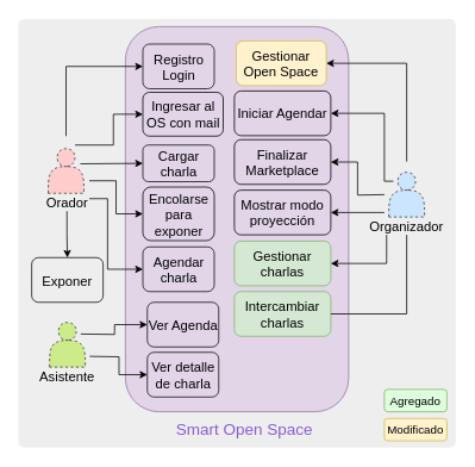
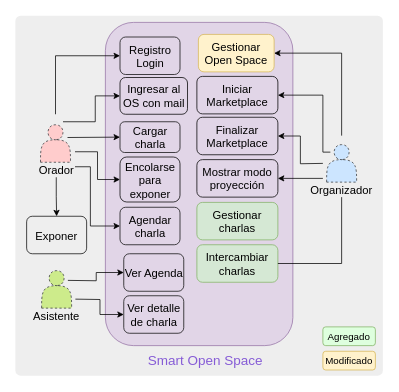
  <mxCell id="0" />
  <mxCell id="1" parent="0" />
  <mxCell id="2" value="" style="rounded=1;whiteSpace=wrap;html=1;absoluteArcSize=1;arcSize=14;strokeWidth=2;shadow=0;glass=0;labelBackgroundColor=none;fillColor=#eeeeee;fontSize=15;align=center;strokeColor=none;" parent="1" vertex="1"><mxGeometry x="20" y="20" width="490" height="480" as="geometry" /></mxCell>
  <mxCell id="3" value="" style="rounded=1;whiteSpace=wrap;html=1;fillColor=#e1d5e7;strokeColor=#9673a6;" parent="1" vertex="1"><mxGeometry x="140" y="29" width="250" height="431" as="geometry" /></mxCell>
  <mxCell id="4" value="" style="group" parent="1" vertex="1" connectable="0"><mxGeometry x="410" y="182" width="90" height="80" as="geometry" /></mxCell>
  <mxCell id="5" value="" style="shape=actor;whiteSpace=wrap;html=1;rounded=0;shadow=0;glass=0;dashed=1;labelBackgroundColor=none;strokeColor=#36393d;strokeWidth=1;fillColor=#cce5ff;fontSize=15;align=center;" parent="4" vertex="1"><mxGeometry x="25" y="10" width="40" height="50" as="geometry" /></mxCell>
  <mxCell id="6" value="Organizador" style="text;html=1;strokeColor=none;fillColor=none;align=center;verticalAlign=middle;whiteSpace=wrap;rounded=0;shadow=0;glass=0;dashed=1;labelBackgroundColor=none;fontSize=15;" parent="4" vertex="1"><mxGeometry y="60" width="90" height="20" as="geometry" /></mxCell>
  <mxCell id="7" value="" style="group" parent="1" vertex="1" connectable="0"><mxGeometry x="32" y="71" width="90" height="80" as="geometry" /></mxCell>
  <mxCell id="8" value="" style="shape=actor;whiteSpace=wrap;html=1;rounded=0;shadow=0;glass=0;dashed=1;labelBackgroundColor=none;strokeColor=#36393d;strokeWidth=1;fillColor=#ffcccc;fontSize=15;align=center;" parent="7" vertex="1"><mxGeometry x="21.5" y="94.5" width="40" height="50" as="geometry" /></mxCell>
  <mxCell id="9" value="Orador" style="text;html=1;strokeColor=none;fillColor=none;align=center;verticalAlign=middle;whiteSpace=wrap;rounded=0;shadow=0;glass=0;dashed=1;labelBackgroundColor=none;fontSize=15;" parent="7" vertex="1"><mxGeometry x="12.5" y="144.5" width="60" height="20" as="geometry" /></mxCell>
  <mxCell id="10" value="" style="group" parent="1" vertex="1" connectable="0"><mxGeometry x="30" y="350" width="90" height="80" as="geometry" /></mxCell>
  <mxCell id="11" value="" style="shape=actor;whiteSpace=wrap;html=1;rounded=0;shadow=0;glass=0;dashed=1;labelBackgroundColor=none;strokeColor=#36393d;strokeWidth=1;fillColor=#cdeb8b;fontSize=15;align=center;" parent="10" vertex="1"><mxGeometry x="25" y="10" width="40" height="50" as="geometry" /></mxCell>
  <mxCell id="12" value="Asistente" style="text;html=1;strokeColor=none;fillColor=none;align=center;verticalAlign=middle;whiteSpace=wrap;rounded=0;shadow=0;glass=0;dashed=1;labelBackgroundColor=none;fontSize=15;" parent="10" vertex="1"><mxGeometry y="60" width="90" height="20" as="geometry" /></mxCell>
  <mxCell id="13" value="Registro&lt;br&gt;Login" style="shape=ext;rounded=1;html=1;whiteSpace=wrap;shadow=0;glass=0;labelBackgroundColor=none;strokeColor=#0D0C0C;strokeWidth=1;fillColor=none;gradientColor=none;fontSize=15;align=center;" parent="1" vertex="1"><mxGeometry x="159.5" y="48.5" width="80" height="50" as="geometry" /></mxCell>
  <mxCell id="14" value="Cargar&lt;br&gt;charla" style="shape=ext;rounded=1;html=1;whiteSpace=wrap;shadow=0;glass=0;labelBackgroundColor=none;strokeColor=#0D0C0C;strokeWidth=1;fillColor=none;gradientColor=none;fontSize=15;align=center;" parent="1" vertex="1"><mxGeometry x="159.5" y="161.5" width="80" height="41" as="geometry" /></mxCell>
  <mxCell id="15" value="Exponer" style="shape=ext;rounded=1;html=1;whiteSpace=wrap;shadow=0;glass=0;labelBackgroundColor=none;strokeColor=#0D0C0C;strokeWidth=1;fillColor=none;gradientColor=none;fontSize=15;align=center;" parent="1" vertex="1"><mxGeometry x="35" y="287.5" width="80" height="50" as="geometry" /></mxCell>
  <mxCell id="16" value="Agendar&lt;br&gt;charla" style="shape=ext;rounded=1;html=1;whiteSpace=wrap;shadow=0;glass=0;labelBackgroundColor=none;strokeColor=#0D0C0C;strokeWidth=1;fillColor=none;gradientColor=none;fontSize=15;align=center;" parent="1" vertex="1"><mxGeometry x="159.5" y="275.5" width="80" height="50" as="geometry" /></mxCell>
  <mxCell id="17" value="Ver Agenda" style="shape=ext;rounded=1;html=1;whiteSpace=wrap;shadow=0;glass=0;labelBackgroundColor=none;strokeColor=#0D0C0C;strokeWidth=1;fillColor=none;gradientColor=none;fontSize=15;align=center;" parent="1" vertex="1"><mxGeometry x="164.5" y="337.5" width="80" height="50" as="geometry" /></mxCell>
  <mxCell id="18" value="Ver detalle de charla" style="shape=ext;rounded=1;html=1;whiteSpace=wrap;shadow=0;glass=0;labelBackgroundColor=none;strokeColor=#0D0C0C;strokeWidth=1;fillColor=none;gradientColor=none;fontSize=15;align=center;" parent="1" vertex="1"><mxGeometry x="164.5" y="393.5" width="80" height="50" as="geometry" /></mxCell>
  <mxCell id="19" value="Gestionar&lt;br&gt;Open Space" style="shape=ext;rounded=1;html=1;whiteSpace=wrap;shadow=0;glass=0;labelBackgroundColor=none;strokeColor=#d6b656;strokeWidth=1;fillColor=#fff2cc;fontSize=15;align=center;" parent="1" vertex="1"><mxGeometry x="264" y="45" width="101" height="50" as="geometry" /></mxCell>
  <mxCell id="20" style="edgeStyle=orthogonalEdgeStyle;rounded=0;orthogonalLoop=1;jettySize=auto;html=1;exitX=0.5;exitY=1;exitDx=0;exitDy=0;" parent="1" source="9" target="15" edge="1"><mxGeometry relative="1" as="geometry" /></mxCell>
  <mxCell id="21" value="Smart Open Space" style="text;html=1;strokeColor=none;fillColor=none;align=center;verticalAlign=middle;whiteSpace=wrap;rounded=0;fontColor=#865cd6;fontSize=18;" parent="1" vertex="1"><mxGeometry x="188" y="470" width="171" height="20" as="geometry" /></mxCell>
- <mxCell id="22" value="Iniciar Agendar" style="shape=ext;rounded=1;html=1;whiteSpace=wrap;shadow=0;glass=0;labelBackgroundColor=none;strokeWidth=1;fillColor=none;fontSize=15;align=center;" parent="1" vertex="1"><mxGeometry x="262" y="101" width="108" height="50" as="geometry" /></mxCell>
+ <mxCell id="22" value="Iniciar Marketplace" style="shape=ext;rounded=1;html=1;whiteSpace=wrap;shadow=0;glass=0;labelBackgroundColor=none;strokeWidth=1;fillColor=none;fontSize=15;align=center;" parent="1" vertex="1"><mxGeometry x="262" y="101" width="108" height="50" as="geometry" /></mxCell>
  <mxCell id="23" value="Encolarse&lt;br&gt;para exponer" style="shape=ext;rounded=1;html=1;whiteSpace=wrap;shadow=0;glass=0;labelBackgroundColor=none;strokeWidth=1;fillColor=none;fontSize=15;align=center;" parent="1" vertex="1"><mxGeometry x="159.5" y="208.5" width="80" height="60" as="geometry" /></mxCell>
  <mxCell id="24" value="Mostrar modo proyección" style="shape=ext;rounded=1;html=1;whiteSpace=wrap;shadow=0;glass=0;labelBackgroundColor=none;strokeWidth=1;fillColor=none;fontSize=15;align=center;" parent="1" vertex="1"><mxGeometry x="262" y="212" width="108" height="50" as="geometry" /></mxCell>
  <mxCell id="25" value="Agregado" style="shape=ext;rounded=1;html=1;whiteSpace=wrap;shadow=0;glass=0;labelBackgroundColor=none;strokeColor=#82b366;strokeWidth=1;fillColor=#DEFFDE;fontSize=13;align=center;" parent="1" vertex="1"><mxGeometry x="430" y="435" width="70" height="25" as="geometry" /></mxCell>
  <mxCell id="26" style="edgeStyle=orthogonalEdgeStyle;rounded=0;orthogonalLoop=1;jettySize=auto;html=1;entryX=0;entryY=0.5;entryDx=0;entryDy=0;fontSize=13;" parent="1" target="13" edge="1"><mxGeometry relative="1" as="geometry"><mxPoint x="73.5" y="151.5" as="sourcePoint" /><Array as="points"><mxPoint x="73.5" y="73.5" /></Array></mxGeometry></mxCell>
  <mxCell id="27" style="edgeStyle=orthogonalEdgeStyle;rounded=0;orthogonalLoop=1;jettySize=auto;html=1;entryX=0;entryY=0.5;entryDx=0;entryDy=0;fontSize=13;" parent="1" target="14" edge="1"><mxGeometry relative="1" as="geometry"><mxPoint x="89.5" y="182.5" as="sourcePoint" /><Array as="points"><mxPoint x="89.5" y="182.5" /></Array></mxGeometry></mxCell>
  <mxCell id="28" style="edgeStyle=orthogonalEdgeStyle;rounded=0;orthogonalLoop=1;jettySize=auto;html=1;entryX=0;entryY=0.5;entryDx=0;entryDy=0;fontSize=13;" parent="1" target="23" edge="1"><mxGeometry relative="1" as="geometry"><mxPoint x="99.5" y="201.5" as="sourcePoint" /><Array as="points"><mxPoint x="99.5" y="201.5" /><mxPoint x="129.5" y="201.5" /><mxPoint x="129.5" y="238.5" /></Array></mxGeometry></mxCell>
  <mxCell id="29" style="edgeStyle=orthogonalEdgeStyle;rounded=0;orthogonalLoop=1;jettySize=auto;html=1;entryX=0;entryY=0.5;entryDx=0;entryDy=0;fontSize=13;" parent="1" target="16" edge="1"><mxGeometry relative="1" as="geometry"><mxPoint x="99.5" y="221.5" as="sourcePoint" /><Array as="points"><mxPoint x="120" y="222" /><mxPoint x="120" y="301" /></Array></mxGeometry></mxCell>
  <mxCell id="30" value="Ingresar al OS con mail" style="shape=ext;rounded=1;html=1;whiteSpace=wrap;shadow=0;glass=0;labelBackgroundColor=none;strokeColor=#000000;strokeWidth=1;fillColor=none;fontSize=15;align=center;" parent="1" vertex="1"><mxGeometry x="159.5" y="102.5" width="90" height="49" as="geometry" /></mxCell>
  <mxCell id="31" style="edgeStyle=orthogonalEdgeStyle;rounded=0;orthogonalLoop=1;jettySize=auto;html=1;entryX=0;entryY=0.5;entryDx=0;entryDy=0;" parent="1" target="30" edge="1"><mxGeometry relative="1" as="geometry"><mxPoint x="83.5" y="161.5" as="sourcePoint" /><Array as="points"><mxPoint x="83.5" y="161.5" /><mxPoint x="126.5" y="161.5" /><mxPoint x="126.5" y="127.5" /></Array></mxGeometry></mxCell>
  <mxCell id="32" value="Finalizar&lt;br&gt;Marketplace" style="shape=ext;rounded=1;html=1;whiteSpace=wrap;shadow=0;glass=0;labelBackgroundColor=none;strokeWidth=1;fillColor=none;fontSize=15;align=center;strokeColor=#000000;" parent="1" vertex="1"><mxGeometry x="262" y="155.5" width="108" height="50" as="geometry" /></mxCell>
  <mxCell id="33" value="Gestionar charlas" style="shape=ext;rounded=1;html=1;whiteSpace=wrap;shadow=0;glass=0;labelBackgroundColor=none;strokeWidth=1;fillColor=#d5e8d4;fontSize=15;align=center;strokeColor=#82b366;" parent="1" vertex="1"><mxGeometry x="262" y="269" width="108" height="50" as="geometry" /></mxCell>
  <mxCell id="34" style="edgeStyle=orthogonalEdgeStyle;rounded=0;orthogonalLoop=1;jettySize=auto;html=1;entryX=1;entryY=0.5;entryDx=0;entryDy=0;" parent="1" target="19" edge="1"><mxGeometry relative="1" as="geometry"><mxPoint x="455" y="180" as="sourcePoint" /><Array as="points"><mxPoint x="455" y="70" /></Array></mxGeometry></mxCell>
  <mxCell id="35" value="Modificado" style="shape=ext;rounded=1;html=1;whiteSpace=wrap;shadow=0;glass=0;labelBackgroundColor=none;strokeColor=#d6b656;strokeWidth=1;fillColor=#fff2cc;fontSize=13;align=center;" parent="1" vertex="1"><mxGeometry x="430" y="467.5" width="70" height="25" as="geometry" /></mxCell>
  <mxCell id="36" style="edgeStyle=orthogonalEdgeStyle;rounded=0;orthogonalLoop=1;jettySize=auto;html=1;entryX=0;entryY=0.5;entryDx=0;entryDy=0;" edge="1" parent="1" target="17"><mxGeometry relative="1" as="geometry"><mxPoint x="90" y="373" as="sourcePoint" /></mxGeometry></mxCell>
  <mxCell id="37" style="edgeStyle=orthogonalEdgeStyle;rounded=0;orthogonalLoop=1;jettySize=auto;html=1;entryX=0;entryY=0.5;entryDx=0;entryDy=0;" edge="1" parent="1" target="18"><mxGeometry relative="1" as="geometry"><mxPoint x="100" y="398" as="sourcePoint" /></mxGeometry></mxCell>
  <mxCell id="38" value="Intercambiar charlas" style="shape=ext;rounded=1;html=1;whiteSpace=wrap;shadow=0;glass=0;labelBackgroundColor=none;strokeWidth=1;fillColor=#d5e8d4;fontSize=15;align=center;strokeColor=#82b366;" vertex="1" parent="1"><mxGeometry x="262" y="325.5" width="108" height="50" as="geometry" /></mxCell>
  <mxCell id="39" style="edgeStyle=orthogonalEdgeStyle;rounded=0;orthogonalLoop=1;jettySize=auto;html=1;exitX=0.5;exitY=1;exitDx=0;exitDy=0;entryX=1;entryY=0.5;entryDx=0;entryDy=0;endArrow=none;" edge="1" parent="1" source="6" target="38"><mxGeometry relative="1" as="geometry" /></mxCell>
- <mxCell id="40" style="edgeStyle=orthogonalEdgeStyle;rounded=0;orthogonalLoop=1;jettySize=auto;html=1;exitX=0.25;exitY=1;exitDx=0;exitDy=0;entryX=1;entryY=0.5;entryDx=0;entryDy=0;" edge="1" parent="1" source="6" target="33"><mxGeometry relative="1" as="geometry" /></mxCell>
  <mxCell id="41" style="edgeStyle=orthogonalEdgeStyle;rounded=0;orthogonalLoop=1;jettySize=auto;html=1;entryX=1;entryY=0.5;entryDx=0;entryDy=0;" edge="1" parent="1" target="24"><mxGeometry relative="1" as="geometry"><mxPoint x="430" y="237" as="sourcePoint" /><Array as="points"><mxPoint x="430" y="237" /></Array></mxGeometry></mxCell>
  <mxCell id="42" style="edgeStyle=orthogonalEdgeStyle;rounded=0;orthogonalLoop=1;jettySize=auto;html=1;entryX=1;entryY=0.5;entryDx=0;entryDy=0;" edge="1" parent="1" target="32"><mxGeometry relative="1" as="geometry"><mxPoint x="430" y="217" as="sourcePoint" /></mxGeometry></mxCell>
  <mxCell id="43" style="edgeStyle=orthogonalEdgeStyle;rounded=0;orthogonalLoop=1;jettySize=auto;html=1;entryX=1;entryY=0.5;entryDx=0;entryDy=0;" edge="1" parent="1" target="22"><mxGeometry relative="1" as="geometry"><mxPoint x="440" y="202" as="sourcePoint" /><Array as="points"><mxPoint x="430" y="202" /><mxPoint x="430" y="126" /></Array></mxGeometry></mxCell>
